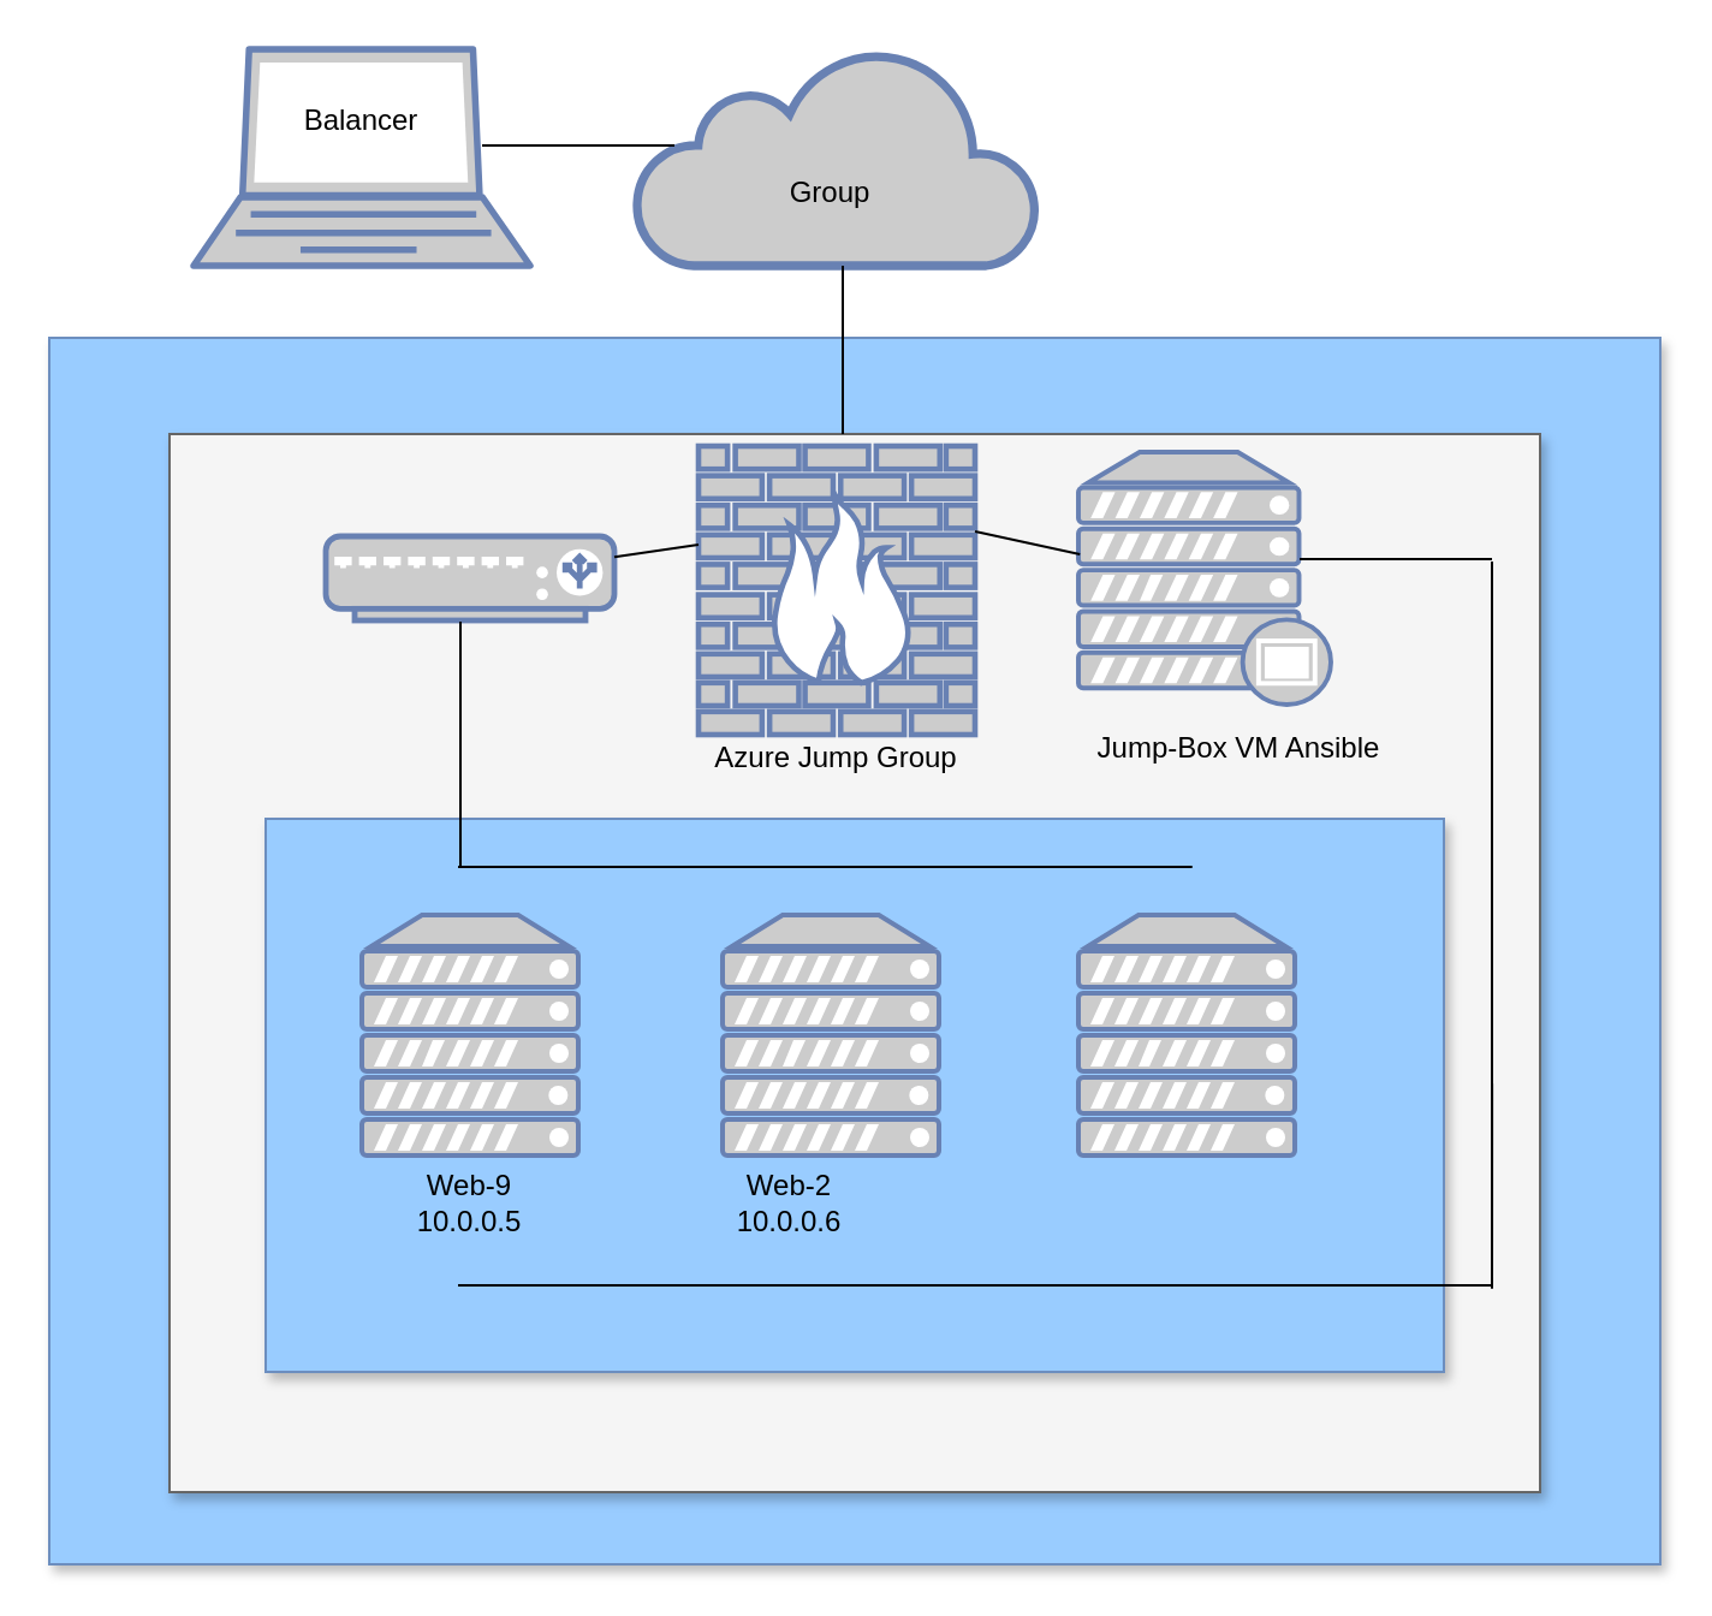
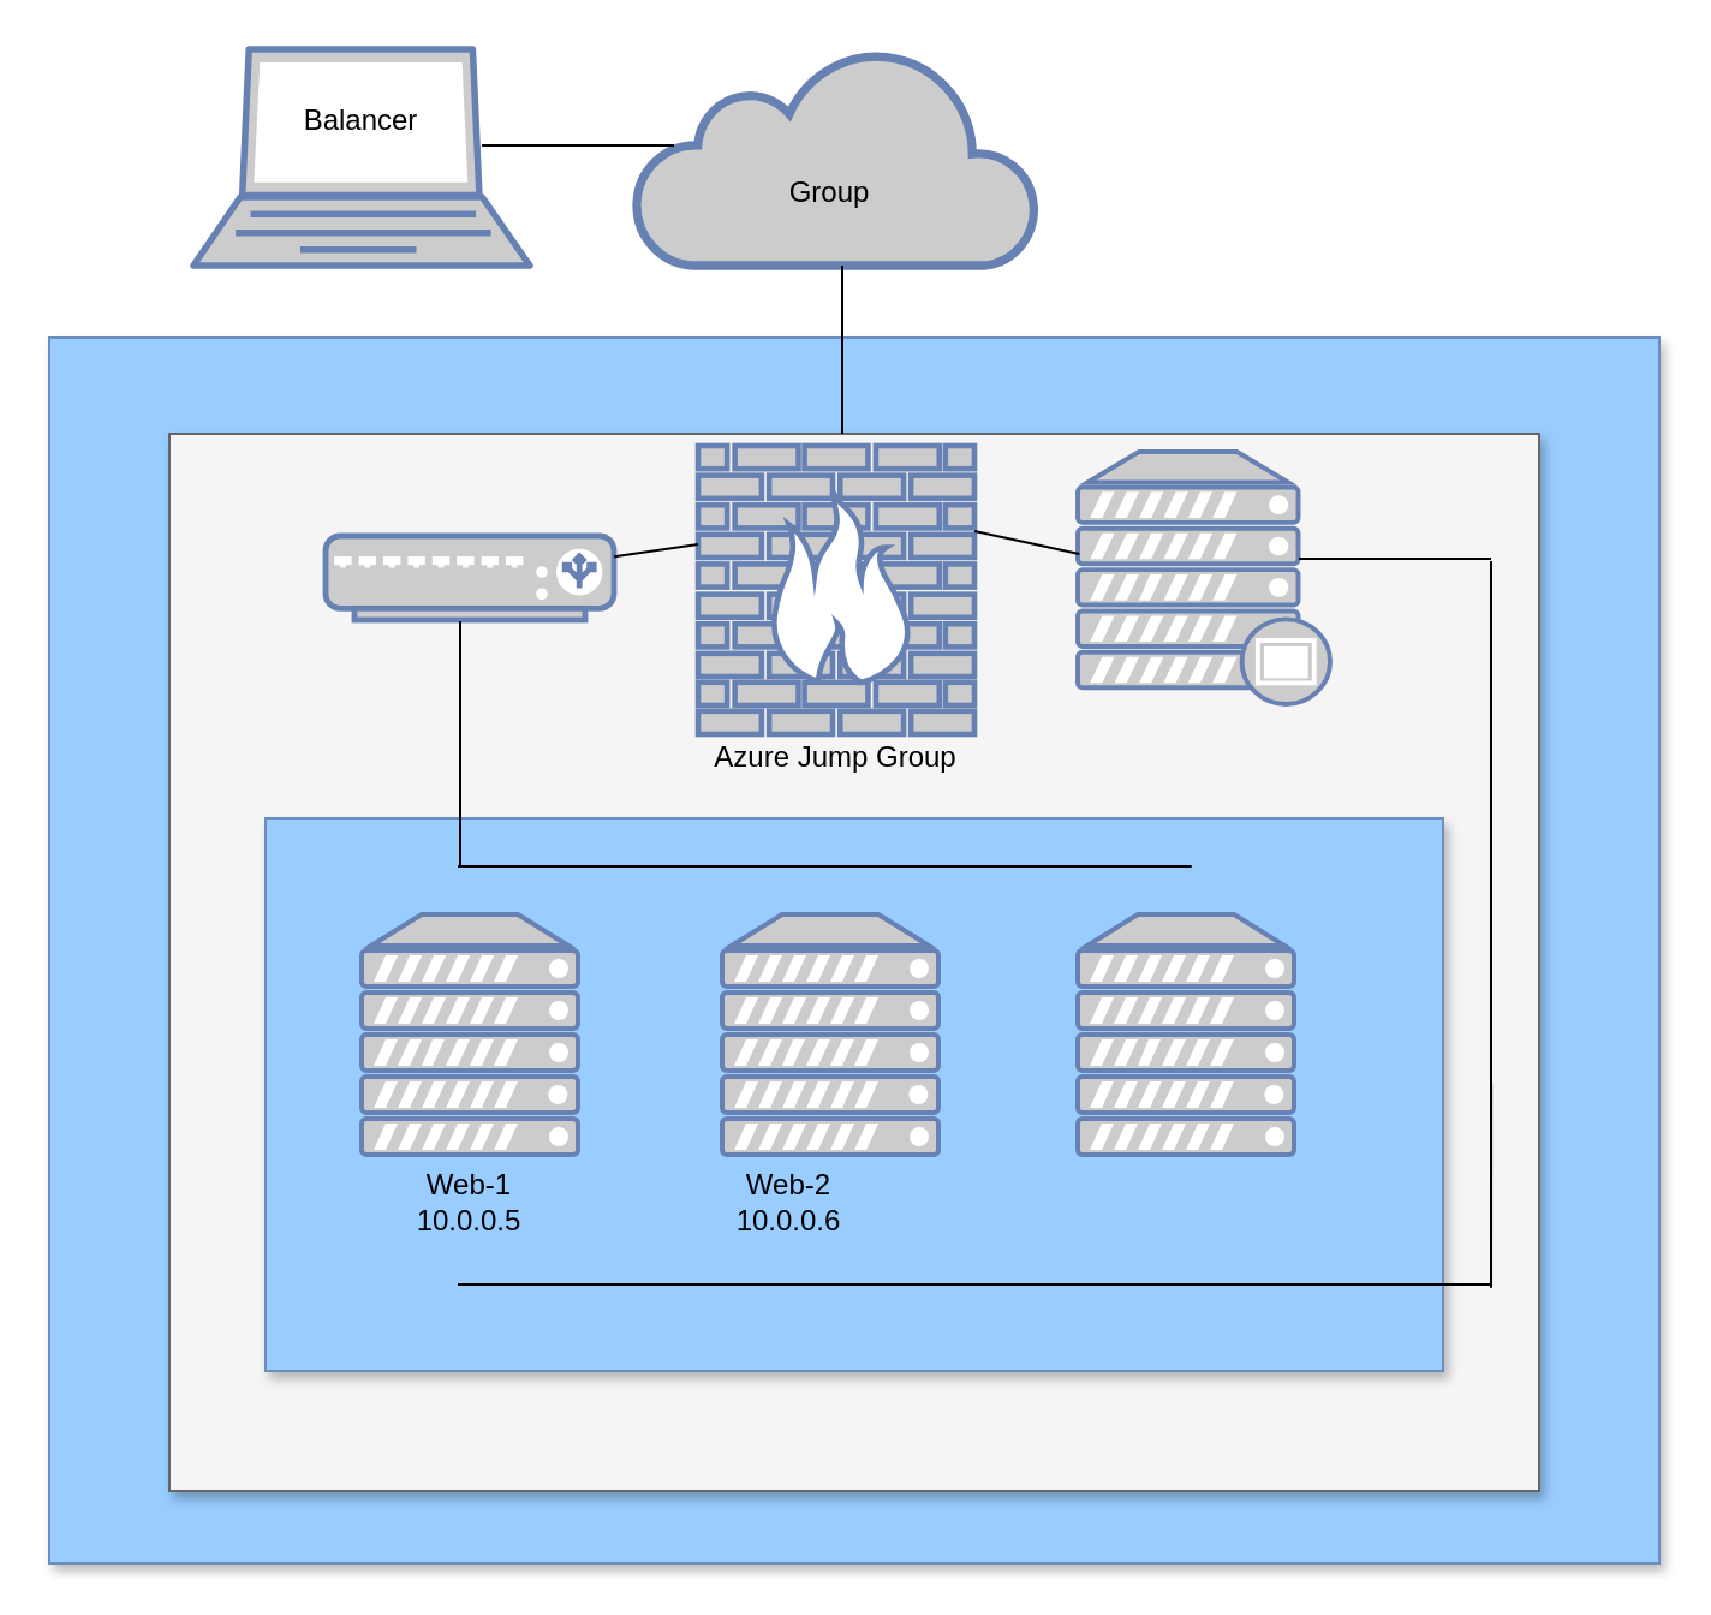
  <mxCell id="0" />
  <mxCell id="1" parent="0" />
  <mxCell id="2" value="" style="whiteSpace=wrap;html=1;shadow=1;" vertex="1" parent="1"><mxGeometry x="125" y="363.5" width="485" height="216.5" as="geometry" /></mxCell>
  <mxCell id="3" value="" style="whiteSpace=wrap;html=1;shadow=1;" vertex="1" parent="1"><mxGeometry x="90" y="170" width="570" height="440" as="geometry" /></mxCell>
  <mxCell id="4" value="" style="whiteSpace=wrap;html=1;shadow=1;strokeColor=#6c8ebf;fillColor=#99CCFF;" vertex="1" parent="1"><mxGeometry x="20" y="140" width="670" height="510" as="geometry" /></mxCell>
  <mxCell id="5" value="" style="whiteSpace=wrap;html=1;shadow=1;strokeColor=#666666;fillColor=#f5f5f5;fontColor=#333333;" vertex="1" parent="1"><mxGeometry x="70" y="180" width="570" height="440" as="geometry" /></mxCell>
  <mxCell id="6" value="" style="whiteSpace=wrap;html=1;shadow=1;strokeColor=#6c8ebf;fillColor=#99CCFF;" vertex="1" parent="1"><mxGeometry x="110" y="340" width="490" height="230" as="geometry" /></mxCell>
  <mxCell id="7" value="" style="html=1;outlineConnect=0;fillColor=#CCCCCC;strokeColor=#6881B3;gradientColor=none;gradientDirection=north;strokeWidth=2;shape=mxgraph.networks.cloud;fontColor=#ffffff;" vertex="1" parent="1"><mxGeometry x="264" y="20" width="167" height="90" as="geometry" /></mxCell>
  <mxCell id="8" value="" style="fontColor=#0066CC;verticalAlign=top;verticalLabelPosition=bottom;labelPosition=center;align=center;html=1;outlineConnect=0;fillColor=#CCCCCC;strokeColor=#6881B3;gradientColor=none;gradientDirection=north;strokeWidth=2;shape=mxgraph.networks.firewall;" vertex="1" parent="1"><mxGeometry x="290" y="185" width="115" height="120" as="geometry" /></mxCell>
  <mxCell id="9" value="" style="fontColor=#0066CC;verticalAlign=top;verticalLabelPosition=bottom;labelPosition=center;align=center;html=1;outlineConnect=0;fillColor=#CCCCCC;strokeColor=#6881B3;gradientColor=none;gradientDirection=north;strokeWidth=2;shape=mxgraph.networks.load_balancer;" vertex="1" parent="1"><mxGeometry x="135" y="222.5" width="120" height="35" as="geometry" /></mxCell>
  <mxCell id="10" value="" style="fontColor=#0066CC;verticalAlign=top;verticalLabelPosition=bottom;labelPosition=center;align=center;html=1;outlineConnect=0;fillColor=#CCCCCC;strokeColor=#6881B3;gradientColor=none;gradientDirection=north;strokeWidth=2;shape=mxgraph.networks.server;" vertex="1" parent="1"><mxGeometry x="448" y="380" width="90" height="100" as="geometry" /></mxCell>
  <mxCell id="11" value="" style="fontColor=#0066CC;verticalAlign=top;verticalLabelPosition=bottom;labelPosition=center;align=center;html=1;outlineConnect=0;fillColor=#CCCCCC;strokeColor=#6881B3;gradientColor=none;gradientDirection=north;strokeWidth=2;shape=mxgraph.networks.server;" vertex="1" parent="1"><mxGeometry x="300" y="380" width="90" height="100" as="geometry" /></mxCell>
  <mxCell id="12" value="" style="fontColor=#0066CC;verticalAlign=top;verticalLabelPosition=bottom;labelPosition=center;align=center;html=1;outlineConnect=0;fillColor=#CCCCCC;strokeColor=#6881B3;gradientColor=none;gradientDirection=north;strokeWidth=2;shape=mxgraph.networks.server;" vertex="1" parent="1"><mxGeometry x="150" y="380" width="90" height="100" as="geometry" /></mxCell>
  <mxCell id="13" value="" style="fontColor=#0066CC;verticalAlign=top;verticalLabelPosition=bottom;labelPosition=center;align=center;html=1;outlineConnect=0;fillColor=#CCCCCC;strokeColor=#6881B3;gradientColor=none;gradientDirection=north;strokeWidth=2;shape=mxgraph.networks.proxy_server;" vertex="1" parent="1"><mxGeometry x="448" y="187.5" width="105" height="105" as="geometry" /></mxCell>
  <mxCell id="14" value="" style="fontColor=#0066CC;verticalAlign=top;verticalLabelPosition=bottom;labelPosition=center;align=center;html=1;outlineConnect=0;fillColor=#CCCCCC;strokeColor=#6881B3;gradientColor=none;gradientDirection=north;strokeWidth=2;shape=mxgraph.networks.laptop;" vertex="1" parent="1"><mxGeometry x="80" y="20" width="140" height="90" as="geometry" /></mxCell>
  <mxCell id="15" value="Balancer" style="text;html=1;strokeColor=none;fillColor=none;align=center;verticalAlign=middle;whiteSpace=wrap;rounded=0;" vertex="1" parent="1"><mxGeometry x="110" y="40" width="80" height="20" as="geometry" /></mxCell>
  <mxCell id="16" value="Group" style="text;html=1;strokeColor=none;fillColor=none;align=center;verticalAlign=middle;whiteSpace=wrap;rounded=0;" vertex="1" parent="1"><mxGeometry x="300" y="70" width="90" height="20" as="geometry" /></mxCell>
  <mxCell id="17" value="Web-2&lt;br&gt;10.0.0.6" style="text;html=1;strokeColor=none;fillColor=none;align=center;verticalAlign=middle;whiteSpace=wrap;rounded=0;" vertex="1" parent="1"><mxGeometry x="282.5" y="490" width="90" height="20" as="geometry" /></mxCell>
- <mxCell id="18" value="Web-9&lt;br&gt;10.0.0.5" style="text;html=1;strokeColor=none;fillColor=none;align=center;verticalAlign=middle;whiteSpace=wrap;rounded=0;" vertex="1" parent="1"><mxGeometry x="150" y="490" width="90" height="20" as="geometry" /></mxCell>
+ <mxCell id="18" value="Web-1&lt;br&gt;10.0.0.5" style="text;html=1;strokeColor=none;fillColor=none;align=center;verticalAlign=middle;whiteSpace=wrap;rounded=0;" vertex="1" parent="1"><mxGeometry x="150" y="490" width="90" height="20" as="geometry" /></mxCell>
  <mxCell id="19" value="Azure Jump Group" style="text;html=1;strokeColor=none;fillColor=none;align=center;verticalAlign=middle;whiteSpace=wrap;rounded=0;" vertex="1" parent="1"><mxGeometry x="286.25" y="305" width="122.5" height="20" as="geometry" /></mxCell>
- <mxCell id="20" value="Jump-Box VM Ansible" style="text;html=1;strokeColor=none;fillColor=none;align=center;verticalAlign=middle;whiteSpace=wrap;rounded=0;" vertex="1" parent="1"><mxGeometry x="449" y="292.5" width="132" height="37.5" as="geometry" /></mxCell>
  <mxCell id="21" value="" style="endArrow=none;html=1;" edge="1" parent="1"><mxGeometry width="50" height="50" relative="1" as="geometry"><mxPoint x="350" y="180" as="sourcePoint" /><mxPoint x="350" y="110" as="targetPoint" /></mxGeometry></mxCell>
  <mxCell id="22" value="" style="endArrow=none;html=1;" edge="1" parent="1"><mxGeometry width="50" height="50" relative="1" as="geometry"><mxPoint x="200" y="60" as="sourcePoint" /><mxPoint x="280" y="60" as="targetPoint" /></mxGeometry></mxCell>
  <mxCell id="23" value="" style="endArrow=none;html=1;entryX=0.006;entryY=0.71;entryDx=0;entryDy=0;entryPerimeter=0;" edge="1" parent="1"><mxGeometry width="50" height="50" relative="1" as="geometry"><mxPoint x="405" y="220.537" as="sourcePoint" /><mxPoint x="448.63" y="230.05" as="targetPoint" /></mxGeometry></mxCell>
  <mxCell id="24" value="" style="endArrow=none;html=1;" edge="1" parent="1" source="9"><mxGeometry width="50" height="50" relative="1" as="geometry"><mxPoint x="260" y="236" as="sourcePoint" /><mxPoint x="290" y="226" as="targetPoint" /></mxGeometry></mxCell>
  <mxCell id="25" value="" style="endArrow=none;html=1;exitX=0.965;exitY=0.614;exitDx=0;exitDy=0;exitPerimeter=0;" edge="1" parent="1" source="5"><mxGeometry width="50" height="50" relative="1" as="geometry"><mxPoint x="610" y="390" as="sourcePoint" /><mxPoint x="620" y="233" as="targetPoint" /><Array as="points"><mxPoint x="620" y="540" /></Array></mxGeometry></mxCell>
  <mxCell id="26" value="" style="endArrow=none;html=1;" edge="1" parent="1"><mxGeometry width="50" height="50" relative="1" as="geometry"><mxPoint x="540" y="232" as="sourcePoint" /><mxPoint x="620" y="232" as="targetPoint" /></mxGeometry></mxCell>
  <mxCell id="27" value="" style="endArrow=none;html=1;" edge="1" parent="1"><mxGeometry width="50" height="50" relative="1" as="geometry"><mxPoint x="190" y="534" as="sourcePoint" /><mxPoint x="620" y="534" as="targetPoint" /></mxGeometry></mxCell>
  <mxCell id="28" value="" style="endArrow=none;html=1;" edge="1" parent="1"><mxGeometry width="50" height="50" relative="1" as="geometry"><mxPoint x="191" y="360" as="sourcePoint" /><mxPoint x="191" y="258" as="targetPoint" /></mxGeometry></mxCell>
  <mxCell id="29" value="" style="endArrow=none;html=1;" edge="1" parent="1"><mxGeometry width="50" height="50" relative="1" as="geometry"><mxPoint x="190" y="360" as="sourcePoint" /><mxPoint x="263" y="360" as="targetPoint" /><Array as="points"><mxPoint x="500" y="360" /></Array></mxGeometry></mxCell>
